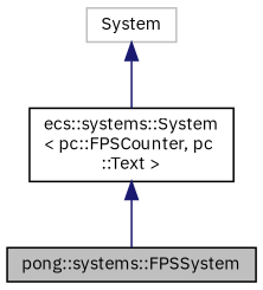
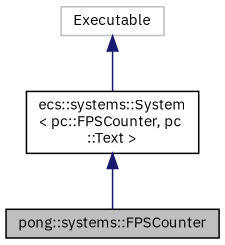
  digraph {
    fontname="IBM Plex Sans"
    node [color=black fillcolor=white fontname="IBM Plex Sans" fontsize=10 shape=record style=filled]
    edge [color=midnightblue dir=back fontname="IBM Plex Sans" fontsize=10 labelfontname=Helvetica labelfontsize=10 style=solid]
-   n1 [fillcolor=grey75 fontcolor=black height=0.2 label="pong::systems::FPSSystem" width=0.4]
+   n1 [fillcolor=grey75 fontcolor=black height=0.2 label="pong::systems::FPSCounter" width=0.4]
    n2 [height=0.2 label="ecs::systems::System\l\< pc::FPSCounter, pc\l::Text \>" width=0.4]
-   n3 [color=grey75 height=0.2 label=System width=0.4]
+   n3 [color=grey75 height=0.2 label=Executable width=0.4]
    n2 -> n1
    n3 -> n2
  }
